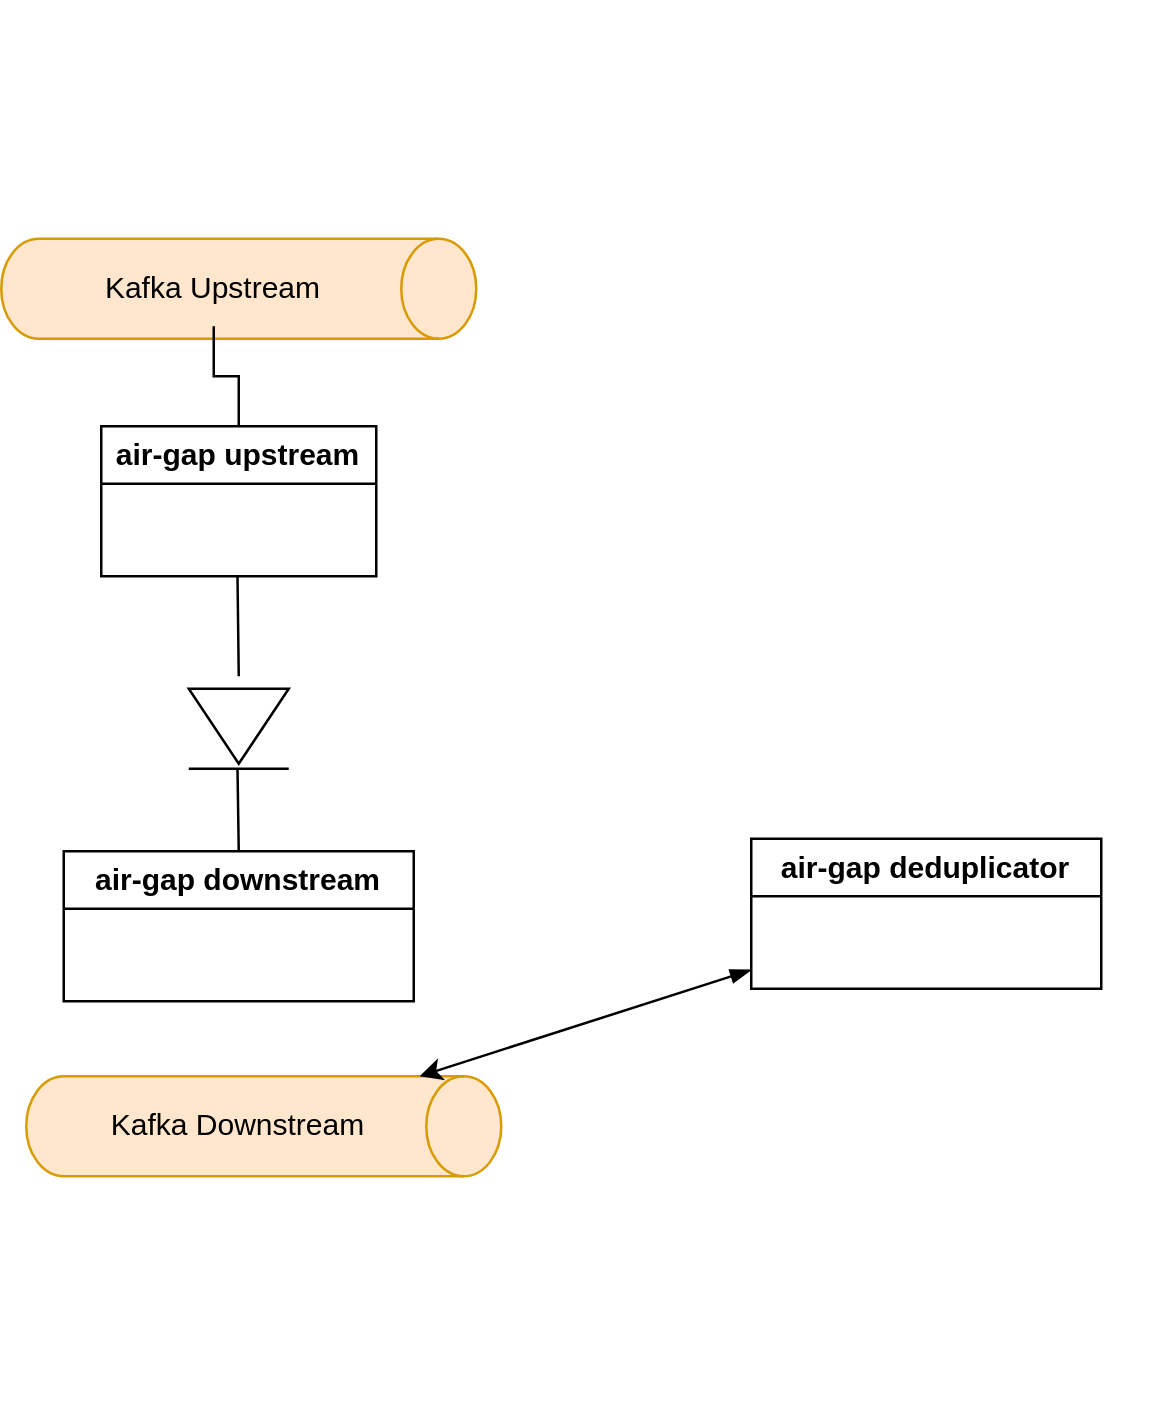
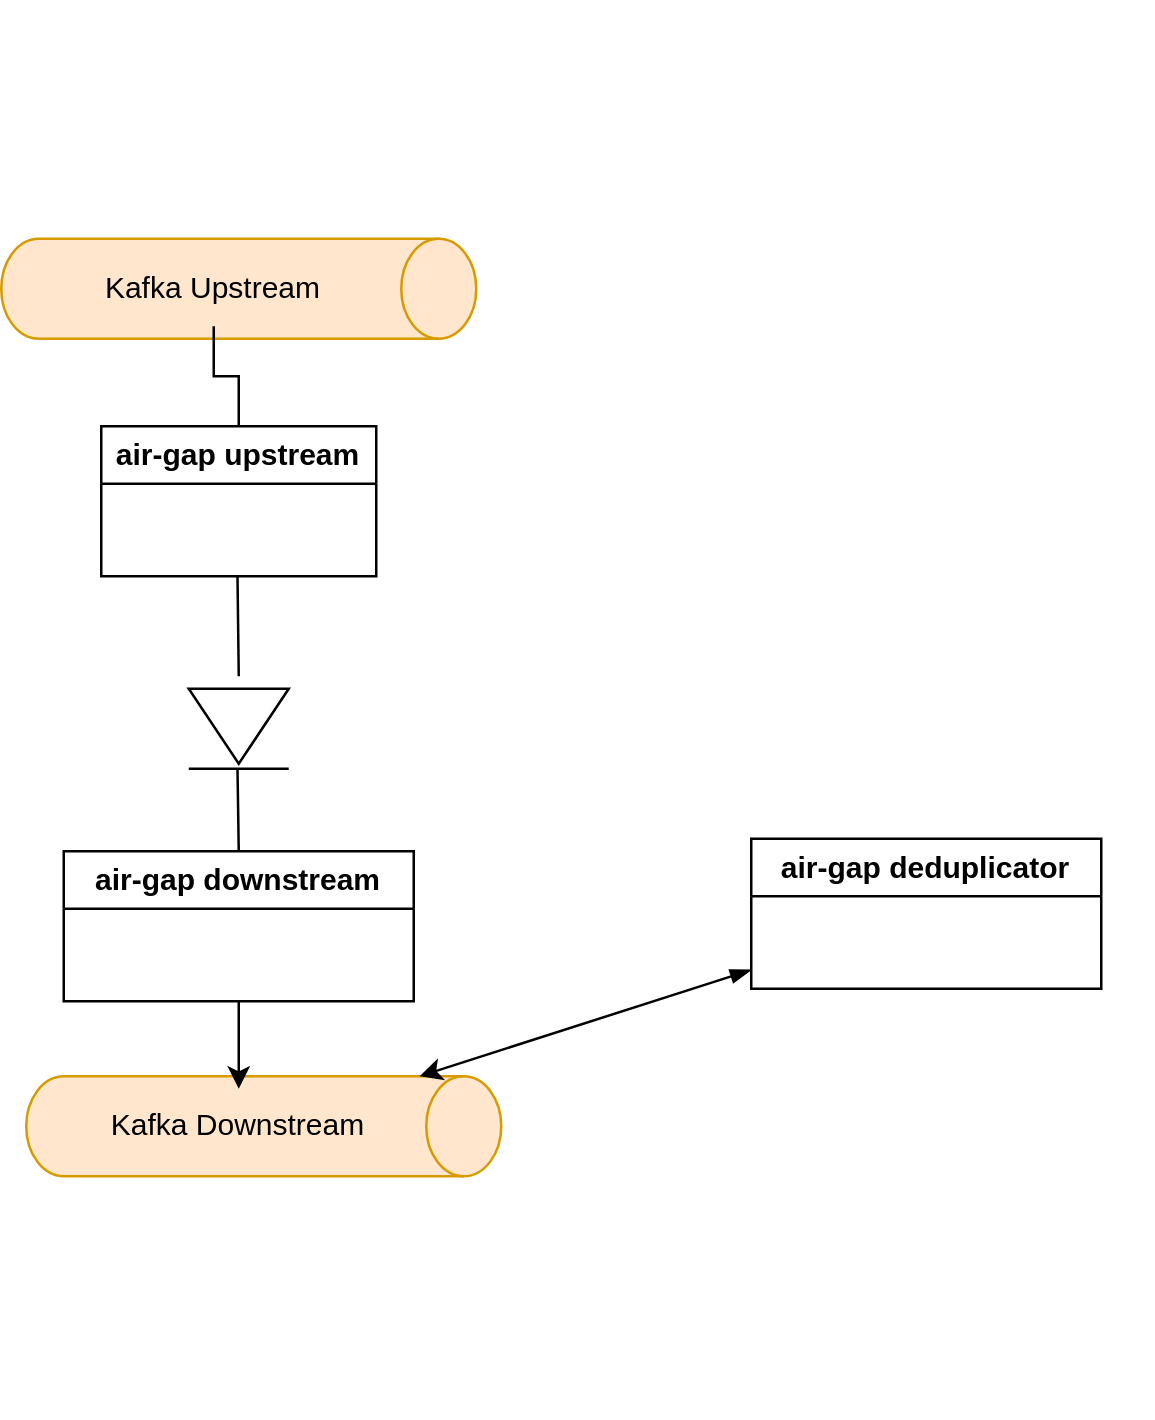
  <mxCell id="0" />
  <mxCell id="1" parent="0" />
  <mxCell id="2" value="" style="shape=cylinder3;whiteSpace=wrap;html=1;boundedLbl=1;backgroundOutline=1;size=15;rotation=90;fillColor=#ffe6cc;strokeColor=#d79b00;" parent="1" vertex="1"><mxGeometry x="70" y="20" width="40" height="190" as="geometry" /></mxCell>
  <mxCell id="3" value="Kafka Upstream" style="text;html=1;align=center;verticalAlign=middle;whiteSpace=wrap;rounded=0;" parent="1" vertex="1"><mxGeometry x="20" y="100" width="120" height="30" as="geometry" /></mxCell>
  <mxCell id="4" value="" style="shape=cylinder3;whiteSpace=wrap;html=1;boundedLbl=1;backgroundOutline=1;size=15;rotation=90;fillColor=#ffe6cc;strokeColor=#d79b00;" parent="1" vertex="1"><mxGeometry x="80.005" y="355.005" width="40" height="190" as="geometry" /></mxCell>
  <mxCell id="5" value="Kafka Downstream" style="text;html=1;align=center;verticalAlign=middle;whiteSpace=wrap;rounded=0;" parent="1" vertex="1"><mxGeometry x="30.005" y="435.005" width="120" height="30" as="geometry" /></mxCell>
  <mxCell id="6" value="" style="group" parent="1" vertex="1" connectable="0"><mxGeometry x="70" y="275" width="40" height="32" as="geometry" /></mxCell>
  <mxCell id="7" value="" style="triangle;whiteSpace=wrap;html=1;direction=south;" parent="6" vertex="1"><mxGeometry width="40" height="30" as="geometry" /></mxCell>
  <mxCell id="8" value="" style="endArrow=none;html=1;rounded=0;" parent="6" edge="1"><mxGeometry width="50" height="50" relative="1" as="geometry"><mxPoint y="32" as="sourcePoint" /><mxPoint x="40" y="32" as="targetPoint" /></mxGeometry></mxCell>
  <mxCell id="9" value="" style="endArrow=none;html=1;rounded=0;exitX=1;exitY=0.5;exitDx=0;exitDy=0;exitPerimeter=0;" parent="1" edge="1"><mxGeometry width="50" height="50" relative="1" as="geometry"><mxPoint x="89.501" y="229.997" as="sourcePoint" /><mxPoint x="90" y="270" as="targetPoint" /></mxGeometry></mxCell>
  <mxCell id="10" value="" style="edgeStyle=orthogonalEdgeStyle;rounded=0;orthogonalLoop=1;jettySize=auto;html=1;endArrow=none;" parent="1" source="11" target="3" edge="1"><mxGeometry relative="1" as="geometry" /></mxCell>
  <mxCell id="11" value="air-gap upstream" style="swimlane;whiteSpace=wrap;html=1;" parent="1" vertex="1"><mxGeometry x="35" y="170" width="110" height="60" as="geometry" /></mxCell>
+ <mxCell id="12" value="" style="edgeStyle=orthogonalEdgeStyle;rounded=0;orthogonalLoop=1;jettySize=auto;html=1;" parent="1" source="13" target="5" edge="1"><mxGeometry relative="1" as="geometry" /></mxCell>
  <mxCell id="13" value="air-gap downstream" style="swimlane;whiteSpace=wrap;html=1;" parent="1" vertex="1"><mxGeometry x="20" y="340" width="140" height="60" as="geometry" /></mxCell>
  <mxCell id="14" value="" style="endArrow=none;html=1;rounded=0;exitX=1;exitY=0.5;exitDx=0;exitDy=0;exitPerimeter=0;" parent="13" edge="1"><mxGeometry width="50" height="50" relative="1" as="geometry"><mxPoint x="69.5" y="-33" as="sourcePoint" /><mxPoint x="70" as="targetPoint" /></mxGeometry></mxCell>
  <mxCell id="15" value="" style="rounded=0;orthogonalLoop=1;jettySize=auto;html=1;startArrow=blockThin;startFill=1;" edge="1" parent="1" source="16" target="4"><mxGeometry relative="1" as="geometry" /></mxCell>
  <mxCell id="16" value="air-gap deduplicator" style="swimlane;whiteSpace=wrap;html=1;" vertex="1" parent="1"><mxGeometry x="295" y="335" width="140" height="60" as="geometry" /></mxCell>
